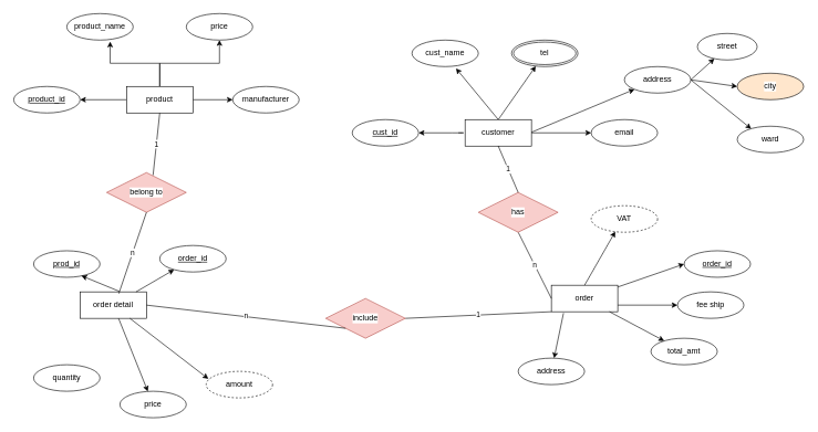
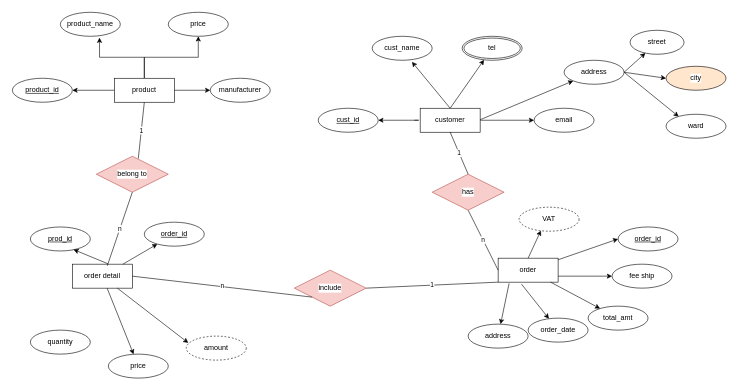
  <mxCell id="0" />
  <mxCell id="1" parent="0" />
  <mxCell id="2" value="" style="endArrow=classic;html=1;fontColor=#FF2970;exitX=0;exitY=0.5;exitDx=0;exitDy=0;entryX=1;entryY=0.5;entryDx=0;entryDy=0;" edge="1" parent="1" target="13"><mxGeometry width="50" height="50" relative="1" as="geometry"><mxPoint x="690" y="200" as="sourcePoint" /><mxPoint x="640" y="190" as="targetPoint" /><Array as="points"><mxPoint x="700" y="200" /><mxPoint x="690" y="200" /></Array></mxGeometry></mxCell>
  <mxCell id="3" value="" style="endArrow=classic;html=1;fontColor=#FF2970;exitX=0.5;exitY=0;exitDx=0;exitDy=0;" edge="1" parent="1" source="27" target="10"><mxGeometry width="50" height="50" relative="1" as="geometry"><mxPoint x="750" y="170" as="sourcePoint" /><mxPoint x="807.28" y="101.68" as="targetPoint" /></mxGeometry></mxCell>
  <mxCell id="4" value="" style="endArrow=classic;html=1;fontColor=#FF2970;entryX=0;entryY=0.5;entryDx=0;entryDy=0;exitX=1;exitY=0.5;exitDx=0;exitDy=0;" edge="1" parent="1" source="27"><mxGeometry width="50" height="50" relative="1" as="geometry"><mxPoint x="810" y="200" as="sourcePoint" /><mxPoint x="890" y="200" as="targetPoint" /><Array as="points" /></mxGeometry></mxCell>
  <mxCell id="5" value="" style="endArrow=classic;html=1;fontColor=#FF2970;exitX=0.5;exitY=0;exitDx=0;exitDy=0;entryX=0.663;entryY=1.067;entryDx=0;entryDy=0;entryPerimeter=0;" edge="1" parent="1" source="27" target="12"><mxGeometry width="50" height="50" relative="1" as="geometry"><mxPoint x="750" y="170" as="sourcePoint" /><mxPoint x="672.426" y="98.284" as="targetPoint" /></mxGeometry></mxCell>
  <mxCell id="6" value="" style="endArrow=classic;html=1;fontColor=#FF2970;exitX=0.5;exitY=1;exitDx=0;exitDy=0;" edge="1" parent="1" source="27" target="14"><mxGeometry width="50" height="50" relative="1" as="geometry"><mxPoint x="760" y="230" as="sourcePoint" /><mxPoint x="815.402" y="263.241" as="targetPoint" /></mxGeometry></mxCell>
  <mxCell id="7" value="" style="endArrow=classic;html=1;fontColor=#000000;exitX=1;exitY=0.5;exitDx=0;exitDy=0;" edge="1" parent="1" source="14" target="15"><mxGeometry width="50" height="50" relative="1" as="geometry"><mxPoint x="920" y="290" as="sourcePoint" /><mxPoint x="1010" y="300" as="targetPoint" /></mxGeometry></mxCell>
  <mxCell id="8" value="" style="endArrow=classic;html=1;fontColor=#000000;entryX=0.211;entryY=0.1;entryDx=0;entryDy=0;entryPerimeter=0;exitX=1;exitY=0.5;exitDx=0;exitDy=0;" edge="1" parent="1" source="14" target="16"><mxGeometry width="50" height="50" relative="1" as="geometry"><mxPoint x="920" y="290" as="sourcePoint" /><mxPoint x="1035.32" y="358" as="targetPoint" /></mxGeometry></mxCell>
  <mxCell id="9" value="" style="endArrow=classic;html=1;fontColor=#000000;entryX=0;entryY=0.5;entryDx=0;entryDy=0;exitX=1;exitY=0.5;exitDx=0;exitDy=0;" edge="1" parent="1" source="14" target="17"><mxGeometry width="50" height="50" relative="1" as="geometry"><mxPoint x="920" y="290" as="sourcePoint" /><mxPoint x="940" y="390" as="targetPoint" /></mxGeometry></mxCell>
  <mxCell id="10" value="tel" style="ellipse;shape=doubleEllipse;margin=3;whiteSpace=wrap;html=1;align=center;labelBackgroundColor=#ffffff;strokeColor=#000000;strokeWidth=1;fontColor=#000000;" vertex="1" parent="1"><mxGeometry x="770" y="60" width="100" height="40" as="geometry" /></mxCell>
  <mxCell id="11" value="email" style="ellipse;whiteSpace=wrap;html=1;align=center;labelBackgroundColor=#ffffff;strokeColor=#000000;strokeWidth=1;fontColor=#000000;" vertex="1" parent="1"><mxGeometry x="890" y="180" width="100" height="40" as="geometry" /></mxCell>
  <mxCell id="12" value="cust_name" style="ellipse;whiteSpace=wrap;html=1;align=center;labelBackgroundColor=#ffffff;strokeColor=#000000;strokeWidth=1;fontColor=#000000;" vertex="1" parent="1"><mxGeometry x="620" y="60" width="100" height="40" as="geometry" /></mxCell>
  <mxCell id="13" value="cust_id" style="ellipse;whiteSpace=wrap;html=1;align=center;fontStyle=4;labelBackgroundColor=#ffffff;strokeColor=#000000;strokeWidth=1;fontColor=#000000;" vertex="1" parent="1"><mxGeometry x="530" y="180" width="100" height="40" as="geometry" /></mxCell>
  <mxCell id="14" value="address" style="ellipse;whiteSpace=wrap;html=1;align=center;labelBackgroundColor=#ffffff;strokeColor=#000000;strokeWidth=1;fontColor=#000000;" vertex="1" parent="1"><mxGeometry x="940.002" y="100.001" width="100" height="40" as="geometry" /></mxCell>
  <mxCell id="15" value="street" style="ellipse;whiteSpace=wrap;html=1;align=center;labelBackgroundColor=#ffffff;strokeColor=#000000;strokeWidth=1;fontColor=#000000;" vertex="1" parent="1"><mxGeometry x="1050" y="50" width="90" height="40" as="geometry" /></mxCell>
  <mxCell id="16" value="ward" style="ellipse;whiteSpace=wrap;html=1;align=center;labelBackgroundColor=#ffffff;strokeColor=#000000;strokeWidth=1;fontColor=#000000;" vertex="1" parent="1"><mxGeometry x="1110" y="190" width="100" height="40" as="geometry" /></mxCell>
  <mxCell id="17" value="city" style="ellipse;whiteSpace=wrap;html=1;align=center;labelBackgroundColor=#ffffff;strokeColor=#000000;strokeWidth=1;fontColor=#000000;fillColor=#ffe6cc;" vertex="1" parent="1"><mxGeometry x="1110" y="110" width="100" height="40" as="geometry" /></mxCell>
  <mxCell id="18" value="product_name" style="ellipse;whiteSpace=wrap;html=1;align=center;labelBackgroundColor=#ffffff;strokeColor=#000000;strokeWidth=1;fontColor=#000000;" vertex="1" parent="1"><mxGeometry x="100" y="20" width="100" height="40" as="geometry" /></mxCell>
  <mxCell id="19" value="price" style="ellipse;whiteSpace=wrap;html=1;align=center;labelBackgroundColor=#ffffff;strokeColor=#000000;strokeWidth=1;fontColor=#000000;" vertex="1" parent="1"><mxGeometry x="280" y="20" width="100" height="40" as="geometry" /></mxCell>
  <mxCell id="20" value="" style="edgeStyle=orthogonalEdgeStyle;rounded=0;orthogonalLoop=1;jettySize=auto;html=1;fontColor=#000000;" edge="1" parent="1" source="24" target="25"><mxGeometry relative="1" as="geometry" /></mxCell>
  <mxCell id="21" style="edgeStyle=orthogonalEdgeStyle;rounded=0;orthogonalLoop=1;jettySize=auto;html=1;fontColor=#000000;" edge="1" parent="1" source="24" target="19"><mxGeometry relative="1" as="geometry" /></mxCell>
  <mxCell id="22" style="edgeStyle=orthogonalEdgeStyle;rounded=0;orthogonalLoop=1;jettySize=auto;html=1;entryX=0.653;entryY=1.058;entryDx=0;entryDy=0;entryPerimeter=0;fontColor=#000000;" edge="1" parent="1" source="24" target="18"><mxGeometry relative="1" as="geometry" /></mxCell>
  <mxCell id="23" value="" style="edgeStyle=orthogonalEdgeStyle;rounded=0;orthogonalLoop=1;jettySize=auto;html=1;fontColor=#000000;" edge="1" parent="1" source="24" target="26"><mxGeometry relative="1" as="geometry" /></mxCell>
  <mxCell id="24" value="product" style="whiteSpace=wrap;html=1;align=center;labelBackgroundColor=#ffffff;strokeColor=#000000;strokeWidth=1;fontColor=#000000;" vertex="1" parent="1"><mxGeometry x="190" y="130" width="100" height="40" as="geometry" /></mxCell>
  <mxCell id="25" value="manufacturer" style="ellipse;whiteSpace=wrap;html=1;align=center;labelBackgroundColor=#ffffff;strokeColor=#000000;strokeWidth=1;fontColor=#000000;" vertex="1" parent="1"><mxGeometry x="350" y="130" width="100" height="40" as="geometry" /></mxCell>
  <mxCell id="26" value="product_id" style="ellipse;whiteSpace=wrap;html=1;align=center;fontStyle=4;labelBackgroundColor=#ffffff;strokeColor=#000000;strokeWidth=1;fontColor=#000000;" vertex="1" parent="1"><mxGeometry x="20" y="130" width="100" height="40" as="geometry" /></mxCell>
  <mxCell id="27" value="customer" style="whiteSpace=wrap;html=1;align=center;labelBackgroundColor=#ffffff;strokeColor=#000000;strokeWidth=1;fontColor=#000000;" vertex="1" parent="1"><mxGeometry x="700" y="180" width="100" height="40" as="geometry" /></mxCell>
  <mxCell id="28" value="order" style="whiteSpace=wrap;html=1;align=center;labelBackgroundColor=#ffffff;strokeColor=#000000;strokeWidth=1;fontColor=#000000;" vertex="1" parent="1"><mxGeometry x="830" y="430" width="100" height="40" as="geometry" /></mxCell>
  <mxCell id="29" value="order_id" style="ellipse;whiteSpace=wrap;html=1;align=center;fontStyle=4;labelBackgroundColor=#ffffff;strokeColor=#000000;strokeWidth=1;fontColor=#000000;" vertex="1" parent="1"><mxGeometry x="1030" y="378" width="100" height="40" as="geometry" /></mxCell>
+ <mxCell id="30" value="order_date" style="ellipse;whiteSpace=wrap;html=1;align=center;labelBackgroundColor=#ffffff;strokeColor=#000000;strokeWidth=1;fontColor=#000000;" vertex="1" parent="1"><mxGeometry x="880" y="530" width="100" height="40" as="geometry" /></mxCell>
  <mxCell id="31" value="total_amt" style="ellipse;whiteSpace=wrap;html=1;align=center;labelBackgroundColor=#ffffff;strokeColor=#000000;strokeWidth=1;fontColor=#000000;" vertex="1" parent="1"><mxGeometry x="980" y="510" width="100" height="40" as="geometry" /></mxCell>
- <mxCell id="32" value="VAT" style="ellipse;whiteSpace=wrap;html=1;align=center;dashed=1;labelBackgroundColor=#ffffff;strokeColor=#000000;strokeWidth=1;fontColor=#000000;" vertex="1" parent="1"><mxGeometry x="890" y="310" width="100" height="40" as="geometry" /></mxCell>
+ <mxCell id="32" value="VAT" style="ellipse;whiteSpace=wrap;html=1;align=center;dashed=1;labelBackgroundColor=#ffffff;strokeColor=#000000;strokeWidth=1;fontColor=#000000;" vertex="1" parent="1"><mxGeometry x="865" y="345" width="100" height="40" as="geometry" /></mxCell>
  <mxCell id="33" value="address" style="ellipse;whiteSpace=wrap;html=1;align=center;labelBackgroundColor=#ffffff;strokeColor=#000000;strokeWidth=1;fontColor=#000000;" vertex="1" parent="1"><mxGeometry x="780" y="540" width="100" height="40" as="geometry" /></mxCell>
  <mxCell id="34" value="fee ship" style="ellipse;whiteSpace=wrap;html=1;align=center;labelBackgroundColor=#ffffff;strokeColor=#000000;strokeWidth=1;fontColor=#000000;" vertex="1" parent="1"><mxGeometry x="1020" y="440" width="100" height="40" as="geometry" /></mxCell>
  <mxCell id="35" value="" style="endArrow=classic;html=1;fontColor=#000000;entryX=0;entryY=0.5;entryDx=0;entryDy=0;" edge="1" parent="1" source="28" target="29"><mxGeometry width="50" height="50" relative="1" as="geometry"><mxPoint x="660" y="360" as="sourcePoint" /><mxPoint x="710" y="310" as="targetPoint" /></mxGeometry></mxCell>
+ <mxCell id="36" value="" style="endArrow=classic;html=1;fontColor=#000000;exitX=0.39;exitY=1.083;exitDx=0;exitDy=0;exitPerimeter=0;" edge="1" parent="1" source="28" target="30"><mxGeometry width="50" height="50" relative="1" as="geometry"><mxPoint x="680" y="400" as="sourcePoint" /><mxPoint x="730" y="350" as="targetPoint" /></mxGeometry></mxCell>
  <mxCell id="37" value="" style="endArrow=classic;html=1;fontColor=#000000;" edge="1" parent="1" source="28" target="31"><mxGeometry width="50" height="50" relative="1" as="geometry"><mxPoint x="690" y="400" as="sourcePoint" /><mxPoint x="740" y="350" as="targetPoint" /></mxGeometry></mxCell>
  <mxCell id="38" value="order detail" style="whiteSpace=wrap;html=1;align=center;labelBackgroundColor=#ffffff;strokeColor=#000000;strokeWidth=1;fontColor=#000000;" vertex="1" parent="1"><mxGeometry x="120" y="440" width="100" height="40" as="geometry" /></mxCell>
  <mxCell id="39" value="order_id" style="ellipse;whiteSpace=wrap;html=1;align=center;fontStyle=4;labelBackgroundColor=#ffffff;strokeColor=#000000;strokeWidth=1;fontColor=#000000;" vertex="1" parent="1"><mxGeometry x="240" y="370" width="100" height="40" as="geometry" /></mxCell>
  <mxCell id="40" value="prod_id" style="ellipse;whiteSpace=wrap;html=1;align=center;fontStyle=4;labelBackgroundColor=#ffffff;strokeColor=#000000;strokeWidth=1;fontColor=#000000;" vertex="1" parent="1"><mxGeometry x="50" y="378" width="100" height="40" as="geometry" /></mxCell>
  <mxCell id="41" value="quantity" style="ellipse;whiteSpace=wrap;html=1;align=center;labelBackgroundColor=#ffffff;strokeColor=#000000;strokeWidth=1;fontColor=#000000;" vertex="1" parent="1"><mxGeometry x="50" y="550" width="100" height="40" as="geometry" /></mxCell>
  <mxCell id="42" value="price" style="ellipse;whiteSpace=wrap;html=1;align=center;labelBackgroundColor=#ffffff;strokeColor=#000000;strokeWidth=1;fontColor=#000000;" vertex="1" parent="1"><mxGeometry x="180" y="590" width="100" height="40" as="geometry" /></mxCell>
  <mxCell id="43" value="amount" style="ellipse;whiteSpace=wrap;html=1;align=center;dashed=1;labelBackgroundColor=#ffffff;strokeColor=#000000;strokeWidth=1;fontColor=#000000;" vertex="1" parent="1"><mxGeometry x="310" y="560" width="100" height="40" as="geometry" /></mxCell>
  <mxCell id="44" value="" style="endArrow=classic;html=1;fontColor=#000000;" edge="1" parent="1" source="38" target="39"><mxGeometry width="50" height="50" relative="1" as="geometry"><mxPoint x="210" y="460" as="sourcePoint" /><mxPoint x="260" y="410" as="targetPoint" /></mxGeometry></mxCell>
  <mxCell id="45" value="" style="endArrow=classic;html=1;fontColor=#000000;entryX=0.72;entryY=0.942;entryDx=0;entryDy=0;entryPerimeter=0;exitX=0.593;exitY=-0.017;exitDx=0;exitDy=0;exitPerimeter=0;" edge="1" parent="1" source="38" target="40"><mxGeometry width="50" height="50" relative="1" as="geometry"><mxPoint x="200" y="460" as="sourcePoint" /><mxPoint x="250" y="410" as="targetPoint" /></mxGeometry></mxCell>
  <mxCell id="46" value="" style="endArrow=classic;html=1;fontColor=#000000;entryX=0.033;entryY=0.283;entryDx=0;entryDy=0;entryPerimeter=0;exitX=0.75;exitY=1;exitDx=0;exitDy=0;" edge="1" parent="1" source="38" target="43"><mxGeometry width="50" height="50" relative="1" as="geometry"><mxPoint x="230" y="490" as="sourcePoint" /><mxPoint x="280" y="440" as="targetPoint" /></mxGeometry></mxCell>
  <mxCell id="47" value="" style="endArrow=classic;html=1;fontColor=#000000;" edge="1" parent="1" source="38" target="42"><mxGeometry width="50" height="50" relative="1" as="geometry"><mxPoint x="191" y="520" as="sourcePoint" /><mxPoint x="280" y="581.32" as="targetPoint" /></mxGeometry></mxCell>
  <mxCell id="48" value="" style="endArrow=classic;html=1;fontColor=#000000;exitX=0.183;exitY=1.05;exitDx=0;exitDy=0;exitPerimeter=0;" edge="1" parent="1" source="28" target="33"><mxGeometry width="50" height="50" relative="1" as="geometry"><mxPoint x="520" y="444.34" as="sourcePoint" /><mxPoint x="618.3" y="515.66" as="targetPoint" /></mxGeometry></mxCell>
  <mxCell id="49" value="" style="endArrow=classic;html=1;fontColor=#000000;exitX=1;exitY=0.75;exitDx=0;exitDy=0;" edge="1" parent="1" source="28"><mxGeometry width="50" height="50" relative="1" as="geometry"><mxPoint x="570" y="443.64" as="sourcePoint" /><mxPoint x="1020" y="460" as="targetPoint" /><Array as="points" /></mxGeometry></mxCell>
  <mxCell id="50" value="1" style="endArrow=none;html=1;fontColor=#000000;entryX=0;entryY=1;entryDx=0;entryDy=0;exitX=1;exitY=0.5;exitDx=0;exitDy=0;" edge="1" parent="1" source="51" target="28"><mxGeometry width="50" height="50" relative="1" as="geometry"><mxPoint x="580" y="340" as="sourcePoint" /><mxPoint x="630" y="290" as="targetPoint" /></mxGeometry></mxCell>
  <mxCell id="51" value="include" style="shape=rhombus;perimeter=rhombusPerimeter;whiteSpace=wrap;html=1;align=center;labelBackgroundColor=#ffffff;strokeColor=#b85450;strokeWidth=1;fillColor=#f8cecc;" vertex="1" parent="1"><mxGeometry x="490" y="450" width="120" height="60" as="geometry" /></mxCell>
  <mxCell id="52" value="n" style="endArrow=none;html=1;fontColor=#000000;entryX=0;entryY=1;entryDx=0;entryDy=0;exitX=1;exitY=0.5;exitDx=0;exitDy=0;" edge="1" parent="1" source="38" target="51"><mxGeometry width="50" height="50" relative="1" as="geometry"><mxPoint x="240" y="480" as="sourcePoint" /><mxPoint x="830" y="430" as="targetPoint" /></mxGeometry></mxCell>
  <mxCell id="53" value="n" style="endArrow=none;html=1;rounded=0;fontColor=#000000;exitX=0.5;exitY=1;exitDx=0;exitDy=0;entryX=0;entryY=0.5;entryDx=0;entryDy=0;" edge="1" parent="1" source="54" target="28"><mxGeometry relative="1" as="geometry"><mxPoint x="750" y="240" as="sourcePoint" /><mxPoint x="690" y="320" as="targetPoint" /></mxGeometry></mxCell>
  <mxCell id="54" value="has" style="shape=rhombus;perimeter=rhombusPerimeter;whiteSpace=wrap;html=1;align=center;labelBackgroundColor=#ffffff;strokeColor=#b85450;strokeWidth=1;fillColor=#f8cecc;" vertex="1" parent="1"><mxGeometry x="720" y="290" width="120" height="60" as="geometry" /></mxCell>
  <mxCell id="55" value="1" style="endArrow=none;html=1;rounded=0;fontColor=#000000;exitX=0.5;exitY=1;exitDx=0;exitDy=0;entryX=0.5;entryY=0;entryDx=0;entryDy=0;" edge="1" parent="1" source="27" target="54"><mxGeometry relative="1" as="geometry"><mxPoint x="750" y="220" as="sourcePoint" /><mxPoint x="830" y="410" as="targetPoint" /></mxGeometry></mxCell>
  <mxCell id="56" value="" style="endArrow=classic;html=1;fontColor=#000000;exitX=0.5;exitY=0;exitDx=0;exitDy=0;entryX=0.363;entryY=0.975;entryDx=0;entryDy=0;entryPerimeter=0;" edge="1" parent="1" source="28" target="32"><mxGeometry width="50" height="50" relative="1" as="geometry"><mxPoint x="870" y="418" as="sourcePoint" /><mxPoint x="920" y="368" as="targetPoint" /></mxGeometry></mxCell>
  <mxCell id="57" value="1" style="endArrow=none;html=1;rounded=0;fontColor=#000000;entryX=0.5;entryY=1;entryDx=0;entryDy=0;exitX=0.583;exitY=0.067;exitDx=0;exitDy=0;exitPerimeter=0;" edge="1" parent="1" source="58" target="24"><mxGeometry relative="1" as="geometry"><mxPoint x="320" y="320" as="sourcePoint" /><mxPoint x="480" y="320" as="targetPoint" /></mxGeometry></mxCell>
  <mxCell id="58" value="belong to" style="shape=rhombus;perimeter=rhombusPerimeter;whiteSpace=wrap;html=1;align=center;labelBackgroundColor=#ffffff;strokeColor=#b85450;strokeWidth=1;fillColor=#f8cecc;" vertex="1" parent="1"><mxGeometry x="160" y="260" width="120" height="60" as="geometry" /></mxCell>
  <mxCell id="59" value="n" style="endArrow=none;html=1;rounded=0;fontColor=#000000;entryX=0.5;entryY=1;entryDx=0;entryDy=0;exitX=0.583;exitY=0.067;exitDx=0;exitDy=0;exitPerimeter=0;" edge="1" parent="1" source="38" target="58"><mxGeometry relative="1" as="geometry"><mxPoint x="178.3" y="442.68" as="sourcePoint" /><mxPoint x="240" y="170" as="targetPoint" /></mxGeometry></mxCell>
